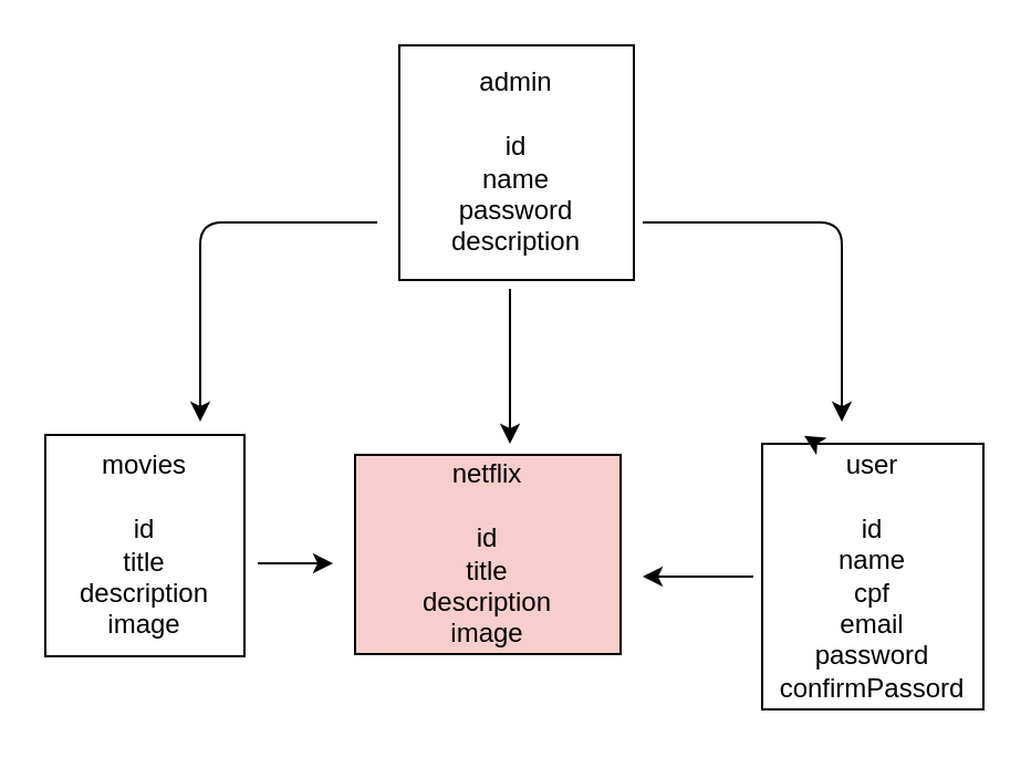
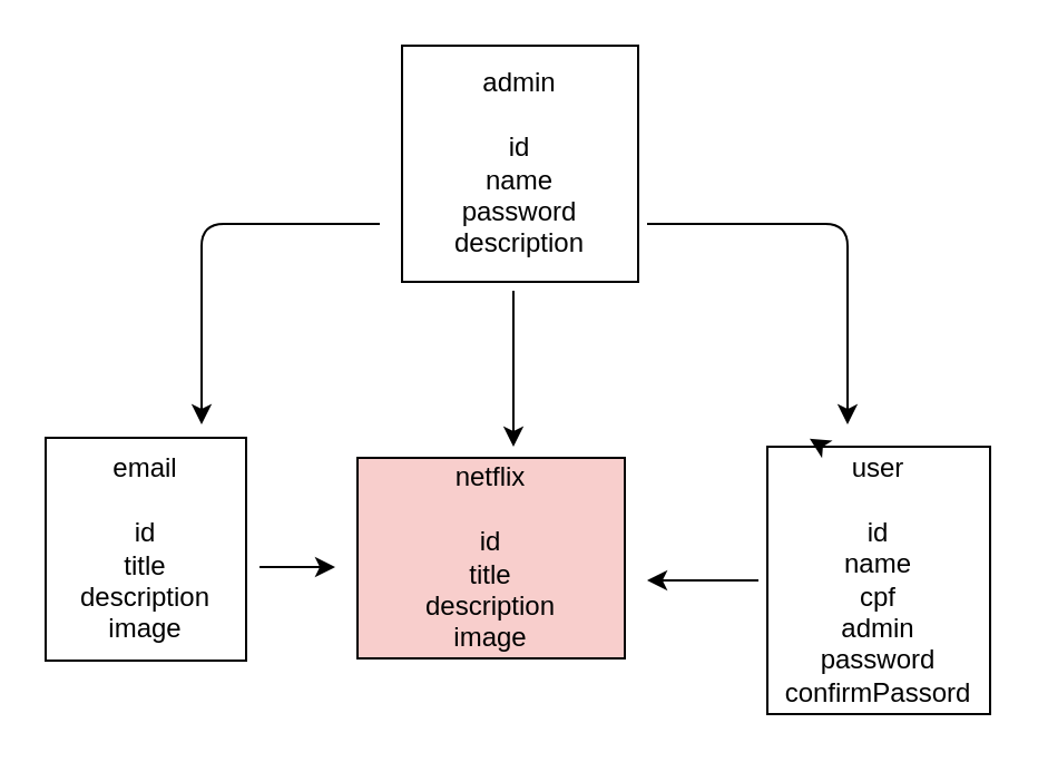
  <mxCell id="0" />
  <mxCell id="1" parent="0" />
- <mxCell id="2" value="movies&lt;br&gt;&lt;br&gt;id&lt;br&gt;title&lt;br&gt;description&lt;br&gt;image" style="rounded=0;whiteSpace=wrap;html=1;" parent="1" vertex="1"><mxGeometry x="20" y="196" width="90" height="100" as="geometry" /></mxCell>
- <mxCell id="3" value="user&lt;br&gt;&lt;br&gt;id&lt;br&gt;name&lt;br&gt;cpf&lt;br&gt;email&lt;br&gt;password&lt;br&gt;confirmPassord" style="rounded=0;whiteSpace=wrap;html=1;" parent="1" vertex="1"><mxGeometry x="344" y="200" width="100" height="120" as="geometry" /></mxCell>
+ <mxCell id="2" value="email&lt;br&gt;&lt;br&gt;id&lt;br&gt;title&lt;br&gt;description&lt;br&gt;image" style="rounded=0;whiteSpace=wrap;html=1;" parent="1" vertex="1"><mxGeometry x="20" y="196" width="90" height="100" as="geometry" /></mxCell>
+ <mxCell id="3" value="user&lt;br&gt;&lt;br&gt;id&lt;br&gt;name&lt;br&gt;cpf&lt;br&gt;admin&lt;br&gt;password&lt;br&gt;confirmPassord" style="rounded=0;whiteSpace=wrap;html=1;" parent="1" vertex="1"><mxGeometry x="344" y="200" width="100" height="120" as="geometry" /></mxCell>
  <mxCell id="4" value="admin&lt;br&gt;&lt;br&gt;id&lt;br&gt;name&lt;br&gt;password&lt;br&gt;description" style="whiteSpace=wrap;html=1;aspect=fixed;" parent="1" vertex="1"><mxGeometry x="180" y="20" width="106" height="106" as="geometry" /></mxCell>
  <mxCell id="5" value="" style="endArrow=classic;html=1;" parent="1" edge="1"><mxGeometry width="50" height="50" relative="1" as="geometry"><mxPoint x="290" y="100" as="sourcePoint" /><mxPoint x="380" y="190" as="targetPoint" /><Array as="points"><mxPoint x="380" y="100" /></Array></mxGeometry></mxCell>
  <mxCell id="6" value="" style="endArrow=classic;html=1;" parent="1" edge="1"><mxGeometry width="50" height="50" relative="1" as="geometry"><mxPoint x="170" y="100" as="sourcePoint" /><mxPoint x="90" y="190" as="targetPoint" /><Array as="points"><mxPoint x="90" y="100" /></Array></mxGeometry></mxCell>
  <mxCell id="7" style="edgeStyle=none;html=1;exitX=0.25;exitY=0;exitDx=0;exitDy=0;entryX=0.19;entryY=-0.03;entryDx=0;entryDy=0;entryPerimeter=0;" parent="1" source="3" target="3" edge="1"><mxGeometry relative="1" as="geometry" /></mxCell>
  <mxCell id="8" value="netflix&lt;br&gt;&lt;br&gt;id&lt;br&gt;title&lt;br&gt;description&lt;br&gt;image&lt;br&gt;" style="rounded=0;whiteSpace=wrap;html=1;fillColor=#f8cecc;" parent="1" vertex="1"><mxGeometry x="160" y="205" width="120" height="90" as="geometry" /></mxCell>
  <mxCell id="9" value="" style="endArrow=classic;html=1;" parent="1" edge="1"><mxGeometry width="50" height="50" relative="1" as="geometry"><mxPoint x="230" y="130" as="sourcePoint" /><mxPoint x="230" y="200" as="targetPoint" /></mxGeometry></mxCell>
  <mxCell id="10" value="" style="endArrow=classic;html=1;" parent="1" edge="1"><mxGeometry width="50" height="50" relative="1" as="geometry"><mxPoint x="340" y="260" as="sourcePoint" /><mxPoint x="290" y="260" as="targetPoint" /></mxGeometry></mxCell>
  <mxCell id="11" value="" style="endArrow=classic;html=1;exitX=1.067;exitY=0.58;exitDx=0;exitDy=0;exitPerimeter=0;" parent="1" source="2" edge="1"><mxGeometry width="50" height="50" relative="1" as="geometry"><mxPoint x="240" y="160" as="sourcePoint" /><mxPoint x="150" y="254" as="targetPoint" /></mxGeometry></mxCell>
